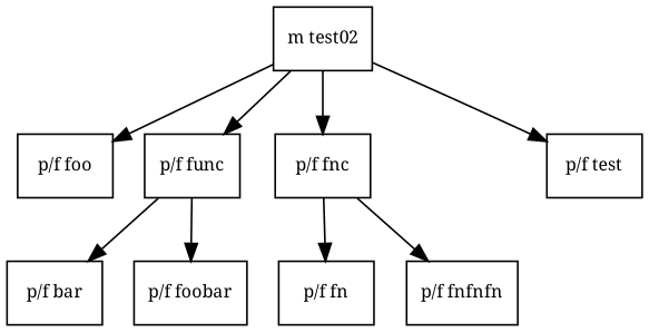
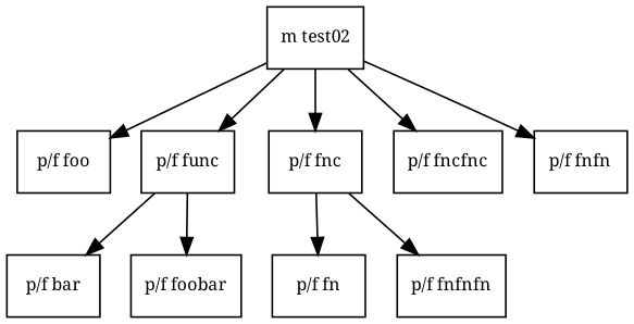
  digraph {
    fontname="Noto Serif"
    fontsize=10
    node [fontname="Noto Serif" fontsize=10 shape=box]
    edge [fontname="Noto Serif" fontsize=10]
    n1 [label="m test02"]
    n2 [label="p/f foo"]
    n3 [label="p/f func"]
    n4 [label="p/f fnc"]
-   n6 [label="p/f test"]
+   n5 [label="p/f fncfnc"]
+   n6 [label="p/f fnfn"]
    n7 [label="p/f bar"]
    n8 [label="p/f foobar"]
    n9 [label="p/f fn"]
    n10 [label="p/f fnfnfn"]
    n1 -> n2
    n1 -> n3
    n1 -> n4
+   n1 -> n5
    n1 -> n6
    n3 -> n7
    n3 -> n8
    n4 -> n9
    n4 -> n10
  }
